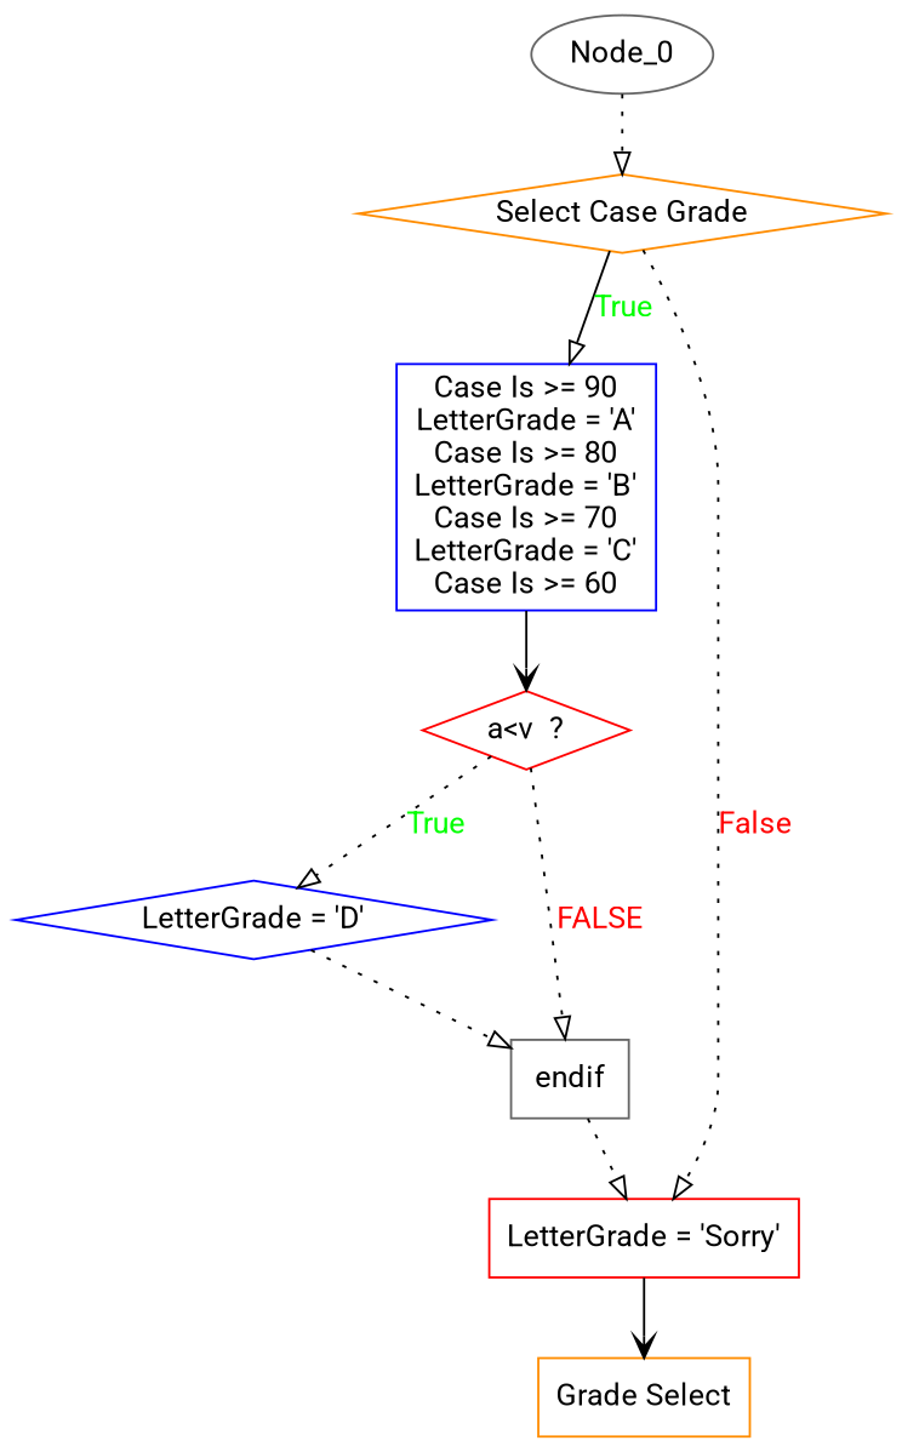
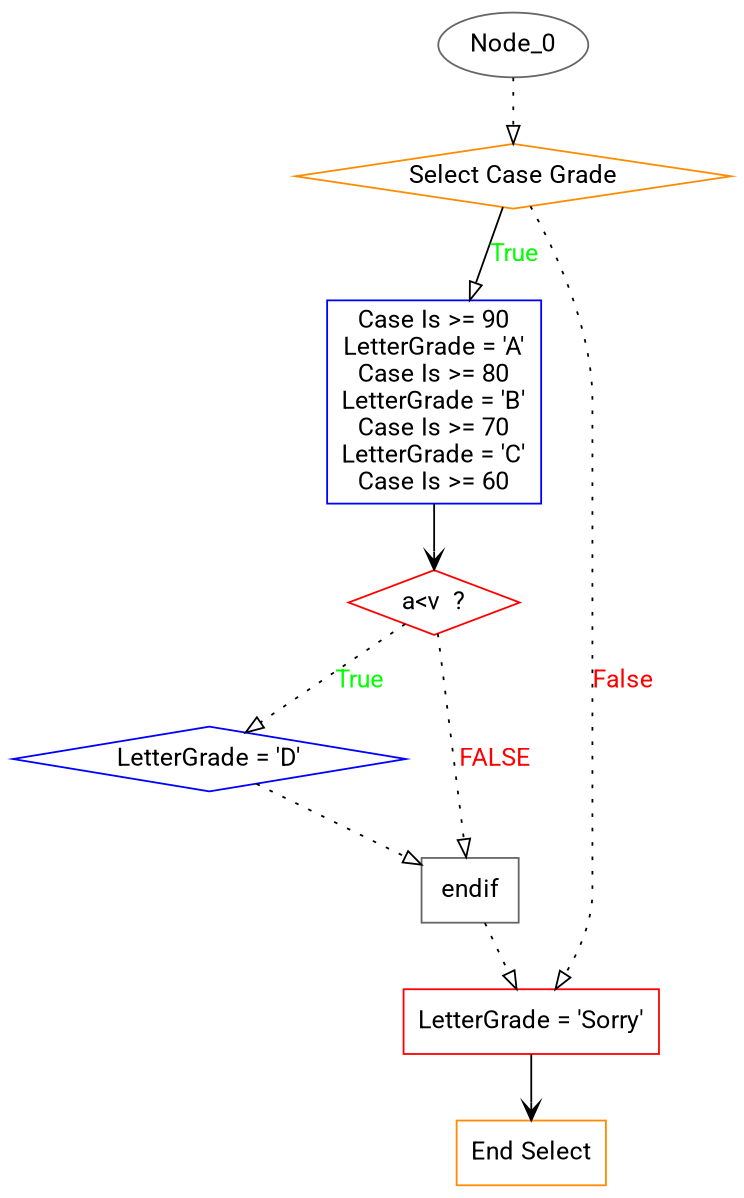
  digraph {
    fontname=Roboto
    node [color=darkorange fontname=Roboto shape=box]
    edge [arrowhead=onormal fontname=Roboto style=dotted]
    n1 [label="Select Case Grade" shape=diamond]
    n2 [color=blue label="Case Is >= 90\nLetterGrade = 'A'\nCase Is >= 80\nLetterGrade = 'B'\nCase Is >= 70\nLetterGrade = 'C'\nCase Is >= 60"]
    n3 [color=red label="LetterGrade = 'Sorry'"]
    n4 [color=red label="a<v  ?" shape=diamond]
-   n5 [label="Grade Select"]
+   n5 [label="End Select"]
    n6 [color=blue label="LetterGrade = 'D'" shape=diamond]
    n7 [color=gray40 label=endif]
    Node_0 [color=gray40 shape=""]
    n1 -> n2 [fontcolor=GREEN label=True style=solid]
    n1 -> n3 [fontcolor=RED label=False]
    n2 -> n4 [arrowhead=vee style=solid]
    n3 -> n5 [arrowhead=vee style=solid]
    n4 -> n6 [fontcolor=GREEN label=True]
    n4 -> n7 [fontcolor=RED label=FALSE]
    n6 -> n7
    n7 -> n3
    Node_0 -> n1
  }
